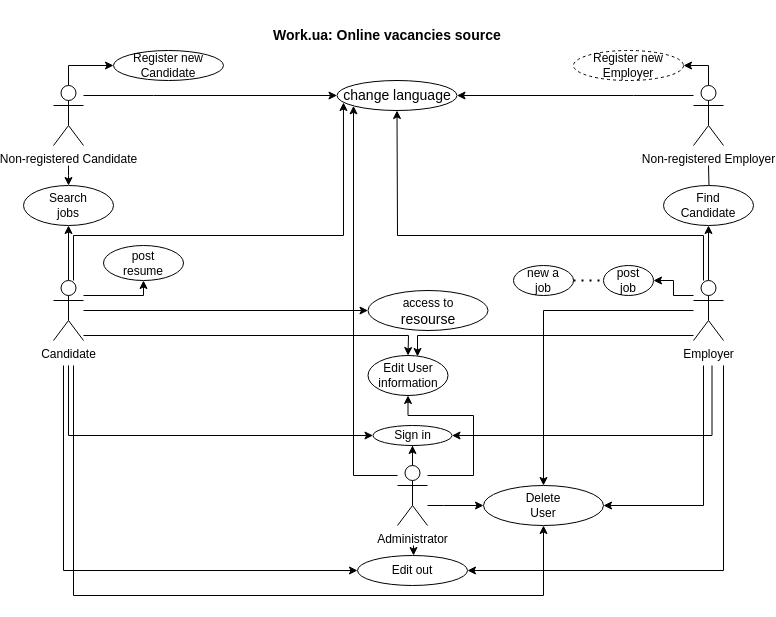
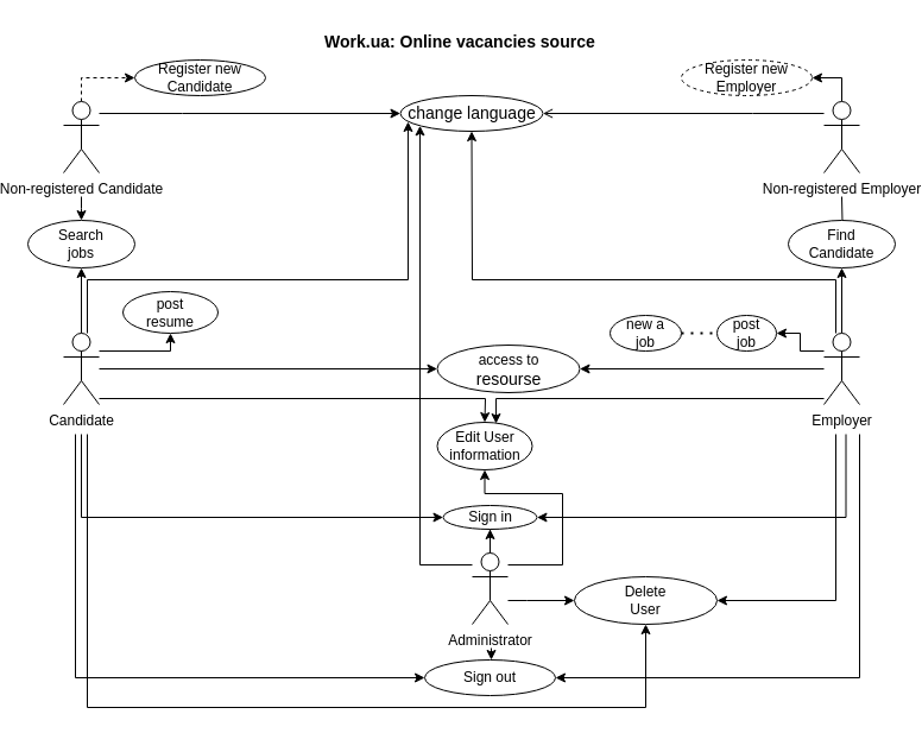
  <mxCell id="0" />
  <mxCell id="1" parent="0" />
  <mxCell id="2" style="edgeStyle=orthogonalEdgeStyle;rounded=0;orthogonalLoop=1;jettySize=auto;html=1;entryX=0.5;entryY=1;entryDx=0;entryDy=0;" parent="1" source="7" target="34" edge="1"><mxGeometry relative="1" as="geometry" /></mxCell>
  <mxCell id="3" style="edgeStyle=orthogonalEdgeStyle;rounded=0;orthogonalLoop=1;jettySize=auto;html=1;fontSize=14;entryX=0.5;entryY=1;entryDx=0;entryDy=0;" parent="1" source="7" target="42" edge="1"><mxGeometry relative="1" as="geometry"><mxPoint x="409" y="425" as="targetPoint" /><Array as="points"><mxPoint x="470" y="475" /><mxPoint x="470" y="415" /><mxPoint x="405" y="415" /></Array></mxGeometry></mxCell>
  <mxCell id="4" style="edgeStyle=orthogonalEdgeStyle;rounded=0;orthogonalLoop=1;jettySize=auto;html=1;fontSize=12;" parent="1" target="39" edge="1"><mxGeometry relative="1" as="geometry"><mxPoint x="410" y="545" as="sourcePoint" /><Array as="points"><mxPoint x="410" y="555" /><mxPoint x="410" y="555" /></Array></mxGeometry></mxCell>
  <mxCell id="5" style="edgeStyle=orthogonalEdgeStyle;rounded=0;orthogonalLoop=1;jettySize=auto;html=1;fontSize=12;" parent="1" source="7" target="44" edge="1"><mxGeometry relative="1" as="geometry"><Array as="points"><mxPoint x="350" y="475" /></Array></mxGeometry></mxCell>
  <mxCell id="6" style="edgeStyle=orthogonalEdgeStyle;rounded=0;orthogonalLoop=1;jettySize=auto;html=1;" parent="1" source="7" target="48" edge="1"><mxGeometry relative="1" as="geometry"><Array as="points"><mxPoint x="440" y="505" /><mxPoint x="440" y="505" /></Array></mxGeometry></mxCell>
  <mxCell id="7" value="Administrator" style="shape=umlActor;verticalLabelPosition=bottom;verticalAlign=top;html=1;outlineConnect=0;" parent="1" vertex="1"><mxGeometry x="394" y="465" width="30" height="60" as="geometry" /></mxCell>
- <mxCell id="8" style="edgeStyle=orthogonalEdgeStyle;rounded=0;orthogonalLoop=1;jettySize=auto;html=1;fontSize=12;" parent="1" source="11" target="35" edge="1"><mxGeometry relative="1" as="geometry"><Array as="points"><mxPoint x="65" y="65" /></Array></mxGeometry></mxCell>
+ <mxCell id="8" style="edgeStyle=orthogonalEdgeStyle;rounded=0;orthogonalLoop=1;jettySize=auto;html=1;fontSize=12;dashed=1;" parent="1" source="11" target="35" edge="1"><mxGeometry relative="1" as="geometry"><Array as="points"><mxPoint x="65" y="65" /></Array></mxGeometry></mxCell>
  <mxCell id="9" style="edgeStyle=orthogonalEdgeStyle;rounded=0;orthogonalLoop=1;jettySize=auto;html=1;entryX=0.5;entryY=0;entryDx=0;entryDy=0;fontSize=12;" parent="1" target="37" edge="1"><mxGeometry relative="1" as="geometry"><mxPoint x="65" y="165" as="sourcePoint" /><Array as="points"><mxPoint x="65" y="175" /><mxPoint x="65" y="175" /></Array></mxGeometry></mxCell>
  <mxCell id="10" style="edgeStyle=orthogonalEdgeStyle;rounded=0;orthogonalLoop=1;jettySize=auto;html=1;fontSize=12;" parent="1" source="11" target="44" edge="1"><mxGeometry relative="1" as="geometry"><Array as="points"><mxPoint x="150" y="95" /><mxPoint x="150" y="95" /></Array></mxGeometry></mxCell>
  <mxCell id="11" value="Non-registered Candidate" style="shape=umlActor;verticalLabelPosition=bottom;verticalAlign=top;html=1;outlineConnect=0;" parent="1" vertex="1"><mxGeometry x="50" y="85" width="30" height="60" as="geometry" /></mxCell>
  <mxCell id="12" style="edgeStyle=orthogonalEdgeStyle;rounded=0;orthogonalLoop=1;jettySize=auto;html=1;" parent="1" target="34" edge="1"><mxGeometry relative="1" as="geometry"><mxPoint x="65" y="365" as="sourcePoint" /><mxPoint x="369.5" y="446" as="targetPoint" /><Array as="points"><mxPoint x="65" y="435" /></Array></mxGeometry></mxCell>
  <mxCell id="13" style="edgeStyle=orthogonalEdgeStyle;rounded=0;orthogonalLoop=1;jettySize=auto;html=1;entryX=0;entryY=0.5;entryDx=0;entryDy=0;" parent="1" target="39" edge="1"><mxGeometry relative="1" as="geometry"><mxPoint x="60" y="365" as="sourcePoint" /><Array as="points"><mxPoint x="60" y="570" /></Array></mxGeometry></mxCell>
  <mxCell id="14" style="edgeStyle=orthogonalEdgeStyle;rounded=0;orthogonalLoop=1;jettySize=auto;html=1;entryX=0.5;entryY=1;entryDx=0;entryDy=0;" parent="1" source="20" target="37" edge="1"><mxGeometry relative="1" as="geometry" /></mxCell>
  <mxCell id="15" style="edgeStyle=orthogonalEdgeStyle;rounded=0;orthogonalLoop=1;jettySize=auto;html=1;fontSize=14;" parent="1" source="20" target="42" edge="1"><mxGeometry relative="1" as="geometry"><Array as="points"><mxPoint x="405" y="335" /></Array></mxGeometry></mxCell>
  <mxCell id="16" style="edgeStyle=orthogonalEdgeStyle;rounded=0;orthogonalLoop=1;jettySize=auto;html=1;entryX=0.5;entryY=1;entryDx=0;entryDy=0;fontSize=12;" parent="1" source="20" target="46" edge="1"><mxGeometry relative="1" as="geometry"><Array as="points"><mxPoint x="140" y="295" /></Array></mxGeometry></mxCell>
  <mxCell id="17" style="edgeStyle=orthogonalEdgeStyle;rounded=0;orthogonalLoop=1;jettySize=auto;html=1;fontSize=12;entryX=0;entryY=0.5;entryDx=0;entryDy=0;" parent="1" source="20" target="45" edge="1"><mxGeometry relative="1" as="geometry"><mxPoint x="350" y="309" as="targetPoint" /></mxGeometry></mxCell>
  <mxCell id="18" style="edgeStyle=orthogonalEdgeStyle;rounded=0;orthogonalLoop=1;jettySize=auto;html=1;entryX=0.054;entryY=0.733;entryDx=0;entryDy=0;entryPerimeter=0;fontSize=12;" parent="1" source="20" target="44" edge="1"><mxGeometry relative="1" as="geometry"><Array as="points"><mxPoint x="70" y="235" /><mxPoint x="340" y="235" /></Array></mxGeometry></mxCell>
  <mxCell id="19" style="edgeStyle=orthogonalEdgeStyle;rounded=0;orthogonalLoop=1;jettySize=auto;html=1;entryX=0.5;entryY=1;entryDx=0;entryDy=0;entryPerimeter=0;" edge="1" parent="1" target="48"><mxGeometry relative="1" as="geometry"><mxPoint x="70" y="365" as="sourcePoint" /><mxPoint x="540" y="535" as="targetPoint" /><Array as="points"><mxPoint x="70" y="595" /><mxPoint x="540" y="595" /></Array></mxGeometry></mxCell>
  <mxCell id="20" value="Candidate" style="shape=umlActor;verticalLabelPosition=bottom;verticalAlign=top;html=1;outlineConnect=0;" parent="1" vertex="1"><mxGeometry x="50" y="280" width="30" height="60" as="geometry" /></mxCell>
  <mxCell id="21" style="edgeStyle=orthogonalEdgeStyle;rounded=0;orthogonalLoop=1;jettySize=auto;html=1;" parent="1" target="34" edge="1"><mxGeometry relative="1" as="geometry"><mxPoint x="448.5" y="445" as="targetPoint" /><mxPoint x="708.5" y="365" as="sourcePoint" /><Array as="points"><mxPoint x="709" y="435" /></Array></mxGeometry></mxCell>
  <mxCell id="22" style="edgeStyle=orthogonalEdgeStyle;rounded=0;orthogonalLoop=1;jettySize=auto;html=1;entryX=1;entryY=0.5;entryDx=0;entryDy=0;" parent="1" target="39" edge="1"><mxGeometry relative="1" as="geometry"><mxPoint x="720" y="365" as="sourcePoint" /><Array as="points"><mxPoint x="720" y="570" /></Array></mxGeometry></mxCell>
  <mxCell id="23" style="edgeStyle=orthogonalEdgeStyle;rounded=0;orthogonalLoop=1;jettySize=auto;html=1;entryX=0.5;entryY=1;entryDx=0;entryDy=0;" parent="1" source="29" target="38" edge="1"><mxGeometry relative="1" as="geometry"><mxPoint x="705" y="215" as="targetPoint" /></mxGeometry></mxCell>
  <mxCell id="24" style="edgeStyle=orthogonalEdgeStyle;rounded=0;orthogonalLoop=1;jettySize=auto;html=1;entryX=0.619;entryY=0.025;entryDx=0;entryDy=0;entryPerimeter=0;fontSize=14;" parent="1" source="29" target="42" edge="1"><mxGeometry relative="1" as="geometry"><Array as="points"><mxPoint x="414" y="335" /></Array></mxGeometry></mxCell>
- <mxCell id="25" style="edgeStyle=orthogonalEdgeStyle;rounded=0;orthogonalLoop=1;jettySize=auto;html=1;fontSize=12;" parent="1" source="29" target="48" edge="1"><mxGeometry relative="1" as="geometry" /></mxCell>
+ <mxCell id="25" style="edgeStyle=orthogonalEdgeStyle;rounded=0;orthogonalLoop=1;jettySize=auto;html=1;entryX=1;entryY=0.5;entryDx=0;entryDy=0;fontSize=12;" parent="1" source="29" target="45" edge="1"><mxGeometry relative="1" as="geometry" /></mxCell>
  <mxCell id="26" style="edgeStyle=orthogonalEdgeStyle;rounded=0;orthogonalLoop=1;jettySize=auto;html=1;entryX=1;entryY=0.5;entryDx=0;entryDy=0;fontSize=12;" parent="1" source="29" target="40" edge="1"><mxGeometry relative="1" as="geometry"><Array as="points"><mxPoint x="670" y="295" /><mxPoint x="670" y="280" /></Array></mxGeometry></mxCell>
  <mxCell id="27" style="edgeStyle=orthogonalEdgeStyle;rounded=0;orthogonalLoop=1;jettySize=auto;html=1;fontSize=12;" parent="1" source="29" target="44" edge="1"><mxGeometry relative="1" as="geometry"><Array as="points"><mxPoint x="700" y="235" /><mxPoint x="394" y="235" /></Array></mxGeometry></mxCell>
  <mxCell id="28" style="edgeStyle=orthogonalEdgeStyle;rounded=0;orthogonalLoop=1;jettySize=auto;html=1;entryX=1;entryY=0.5;entryDx=0;entryDy=0;" edge="1" parent="1" target="48"><mxGeometry relative="1" as="geometry"><mxPoint x="700" y="365" as="sourcePoint" /><Array as="points"><mxPoint x="700" y="505" /></Array></mxGeometry></mxCell>
  <mxCell id="29" value="Employer&lt;br&gt;" style="shape=umlActor;verticalLabelPosition=bottom;verticalAlign=top;html=1;outlineConnect=0;" parent="1" vertex="1"><mxGeometry x="690" y="280" width="30" height="60" as="geometry" /></mxCell>
  <mxCell id="30" style="edgeStyle=orthogonalEdgeStyle;rounded=0;orthogonalLoop=1;jettySize=auto;html=1;entryX=1;entryY=0.5;entryDx=0;entryDy=0;exitX=0.5;exitY=0;exitDx=0;exitDy=0;exitPerimeter=0;" parent="1" source="33" target="36" edge="1"><mxGeometry relative="1" as="geometry"><mxPoint x="690" y="-5" as="targetPoint" /><Array as="points"><mxPoint x="705" y="65" /></Array></mxGeometry></mxCell>
  <mxCell id="31" style="edgeStyle=orthogonalEdgeStyle;rounded=0;orthogonalLoop=1;jettySize=auto;html=1;fontSize=12;" parent="1" target="38" edge="1"><mxGeometry relative="1" as="geometry"><mxPoint x="705" y="165" as="sourcePoint" /></mxGeometry></mxCell>
- <mxCell id="32" style="edgeStyle=orthogonalEdgeStyle;rounded=0;orthogonalLoop=1;jettySize=auto;html=1;fontSize=12;entryX=1;entryY=0.5;entryDx=0;entryDy=0;" parent="1" source="33" target="44" edge="1"><mxGeometry relative="1" as="geometry"><mxPoint x="500" y="95" as="targetPoint" /><Array as="points"><mxPoint x="630" y="95" /><mxPoint x="630" y="95" /></Array></mxGeometry></mxCell>
+ <mxCell id="32" style="edgeStyle=orthogonalEdgeStyle;rounded=0;orthogonalLoop=1;jettySize=auto;html=1;fontSize=12;entryX=1;entryY=0.5;entryDx=0;entryDy=0;endArrow=open;" parent="1" source="33" target="44" edge="1"><mxGeometry relative="1" as="geometry"><mxPoint x="500" y="95" as="targetPoint" /><Array as="points"><mxPoint x="630" y="95" /><mxPoint x="630" y="95" /></Array></mxGeometry></mxCell>
  <mxCell id="33" value="Non-registered Employer&lt;br&gt;" style="shape=umlActor;verticalLabelPosition=bottom;verticalAlign=top;html=1;outlineConnect=0;" parent="1" vertex="1"><mxGeometry x="690" y="85" width="30" height="60" as="geometry" /></mxCell>
  <mxCell id="34" value="Sign in" style="ellipse;whiteSpace=wrap;html=1;" parent="1" vertex="1"><mxGeometry x="369.5" y="425" width="79" height="20" as="geometry" /></mxCell>
  <mxCell id="35" value="Register&amp;nbsp;new&lt;br&gt;Candidate" style="ellipse;whiteSpace=wrap;html=1;" parent="1" vertex="1"><mxGeometry x="110" y="50" width="110" height="30" as="geometry" /></mxCell>
  <mxCell id="36" value="Register new&lt;br&gt;Employer" style="ellipse;whiteSpace=wrap;html=1;dashed=1;" parent="1" vertex="1"><mxGeometry x="570" y="50" width="110" height="30" as="geometry" /></mxCell>
  <mxCell id="37" value="Search&lt;br&gt;jobs" style="ellipse;whiteSpace=wrap;html=1;" parent="1" vertex="1"><mxGeometry x="20" y="185" width="90" height="40" as="geometry" /></mxCell>
  <mxCell id="38" value="Find&lt;br&gt;Candidate&lt;br&gt;" style="ellipse;whiteSpace=wrap;html=1;" parent="1" vertex="1"><mxGeometry x="660" y="185" width="90" height="40" as="geometry" /></mxCell>
- <mxCell id="39" value="Edit out&lt;br&gt;" style="ellipse;whiteSpace=wrap;html=1;" parent="1" vertex="1"><mxGeometry x="354" y="555" width="110" height="30" as="geometry" /></mxCell>
+ <mxCell id="39" value="Sign out&lt;br&gt;" style="ellipse;whiteSpace=wrap;html=1;" parent="1" vertex="1"><mxGeometry x="354" y="555" width="110" height="30" as="geometry" /></mxCell>
  <mxCell id="40" value="post&lt;br&gt;job&lt;br&gt;" style="ellipse;whiteSpace=wrap;html=1;" parent="1" vertex="1"><mxGeometry x="600" y="265" width="50" height="30" as="geometry" /></mxCell>
  <mxCell id="41" value="new a&lt;br&gt;job" style="ellipse;whiteSpace=wrap;html=1;" parent="1" vertex="1"><mxGeometry x="510" y="265" width="60" height="30" as="geometry" /></mxCell>
  <mxCell id="42" value="Edit User&lt;br&gt;information" style="ellipse;whiteSpace=wrap;html=1;" parent="1" vertex="1"><mxGeometry x="364.5" y="355" width="80" height="40" as="geometry" /></mxCell>
  <mxCell id="43" value="&lt;font style=&quot;font-size: 14px;&quot;&gt;&lt;b&gt;Work.ua: Online vacancies source&lt;/b&gt;&lt;/font&gt;" style="text;whiteSpace=wrap;html=1;" parent="1" vertex="1"><mxGeometry x="268" y="20" width="251" height="30" as="geometry" /></mxCell>
  <mxCell id="44" value="change language" style="ellipse;whiteSpace=wrap;html=1;fontSize=14;" parent="1" vertex="1"><mxGeometry x="333.5" y="80" width="120" height="30" as="geometry" /></mxCell>
  <mxCell id="45" value="&lt;font style=&quot;font-size: 12px;&quot;&gt;access to&lt;br&gt;&lt;/font&gt;resourse" style="ellipse;whiteSpace=wrap;html=1;fontSize=14;" parent="1" vertex="1"><mxGeometry x="364.5" y="290" width="120" height="40" as="geometry" /></mxCell>
  <mxCell id="46" value="post&lt;br&gt;resume" style="ellipse;whiteSpace=wrap;html=1;fontSize=12;" parent="1" vertex="1"><mxGeometry x="100" y="245" width="80" height="35" as="geometry" /></mxCell>
  <mxCell id="47" value="" style="endArrow=none;dashed=1;html=1;dashPattern=1 3;strokeWidth=2;rounded=0;fontSize=12;entryX=0;entryY=0.5;entryDx=0;entryDy=0;" parent="1" target="40" edge="1"><mxGeometry width="50" height="50" relative="1" as="geometry"><mxPoint x="570" y="280" as="sourcePoint" /><mxPoint x="430" y="155" as="targetPoint" /></mxGeometry></mxCell>
  <mxCell id="48" value="Delete&lt;br&gt;User" style="ellipse;whiteSpace=wrap;html=1;" parent="1" vertex="1"><mxGeometry x="480" y="485" width="120" height="40" as="geometry" /></mxCell>
